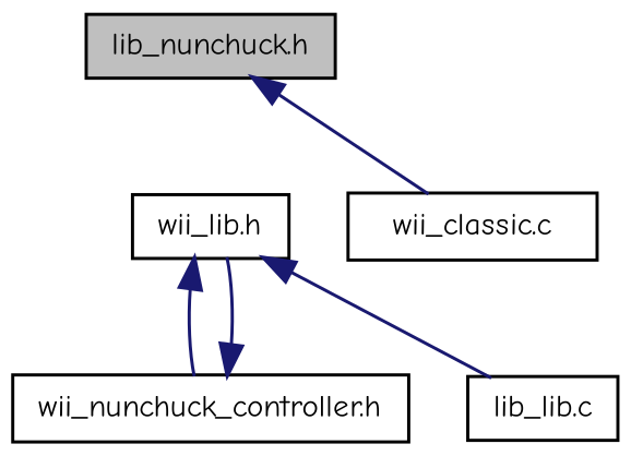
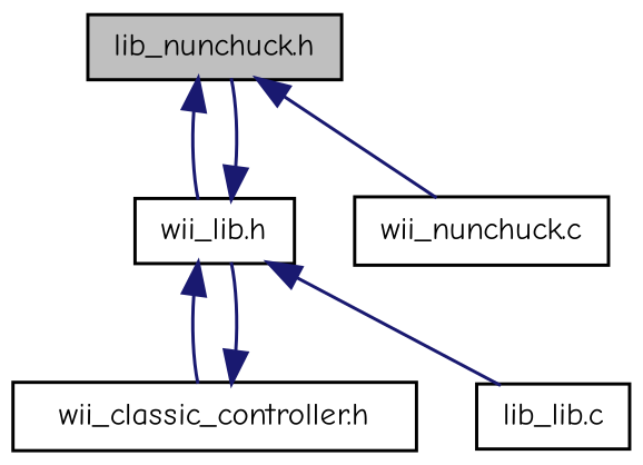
  digraph {
    fontname="Comic Neue"
    node [color=black fillcolor=white fontname="Comic Neue" fontsize=10 shape=record style=filled]
    edge [color=midnightblue dir=back fontname="Comic Neue" fontsize=10 labelfontname=Helvetica labelfontsize=10 style=solid]
    n1 [fillcolor=grey75 fontcolor=black height=0.2 label="lib_nunchuck.h" width=0.4]
    n2 [height=0.2 label="wii_lib.h" width=0.4]
-   n3 [height=0.2 label="wii_classic.c" width=0.4]
-   n4 [height=0.2 label="wii_nunchuck_controller.h" width=0.4]
+   n3 [height=0.2 label="wii_nunchuck.c" width=0.4]
+   n4 [height=0.2 label="wii_classic_controller.h" width=0.4]
    n5 [height=0.2 label="lib_lib.c" width=0.4]
+   n1 -> n2
    n1 -> n3
+   n2 -> n1
    n2 -> n4
    n2 -> n5
    n4 -> n2
  }
